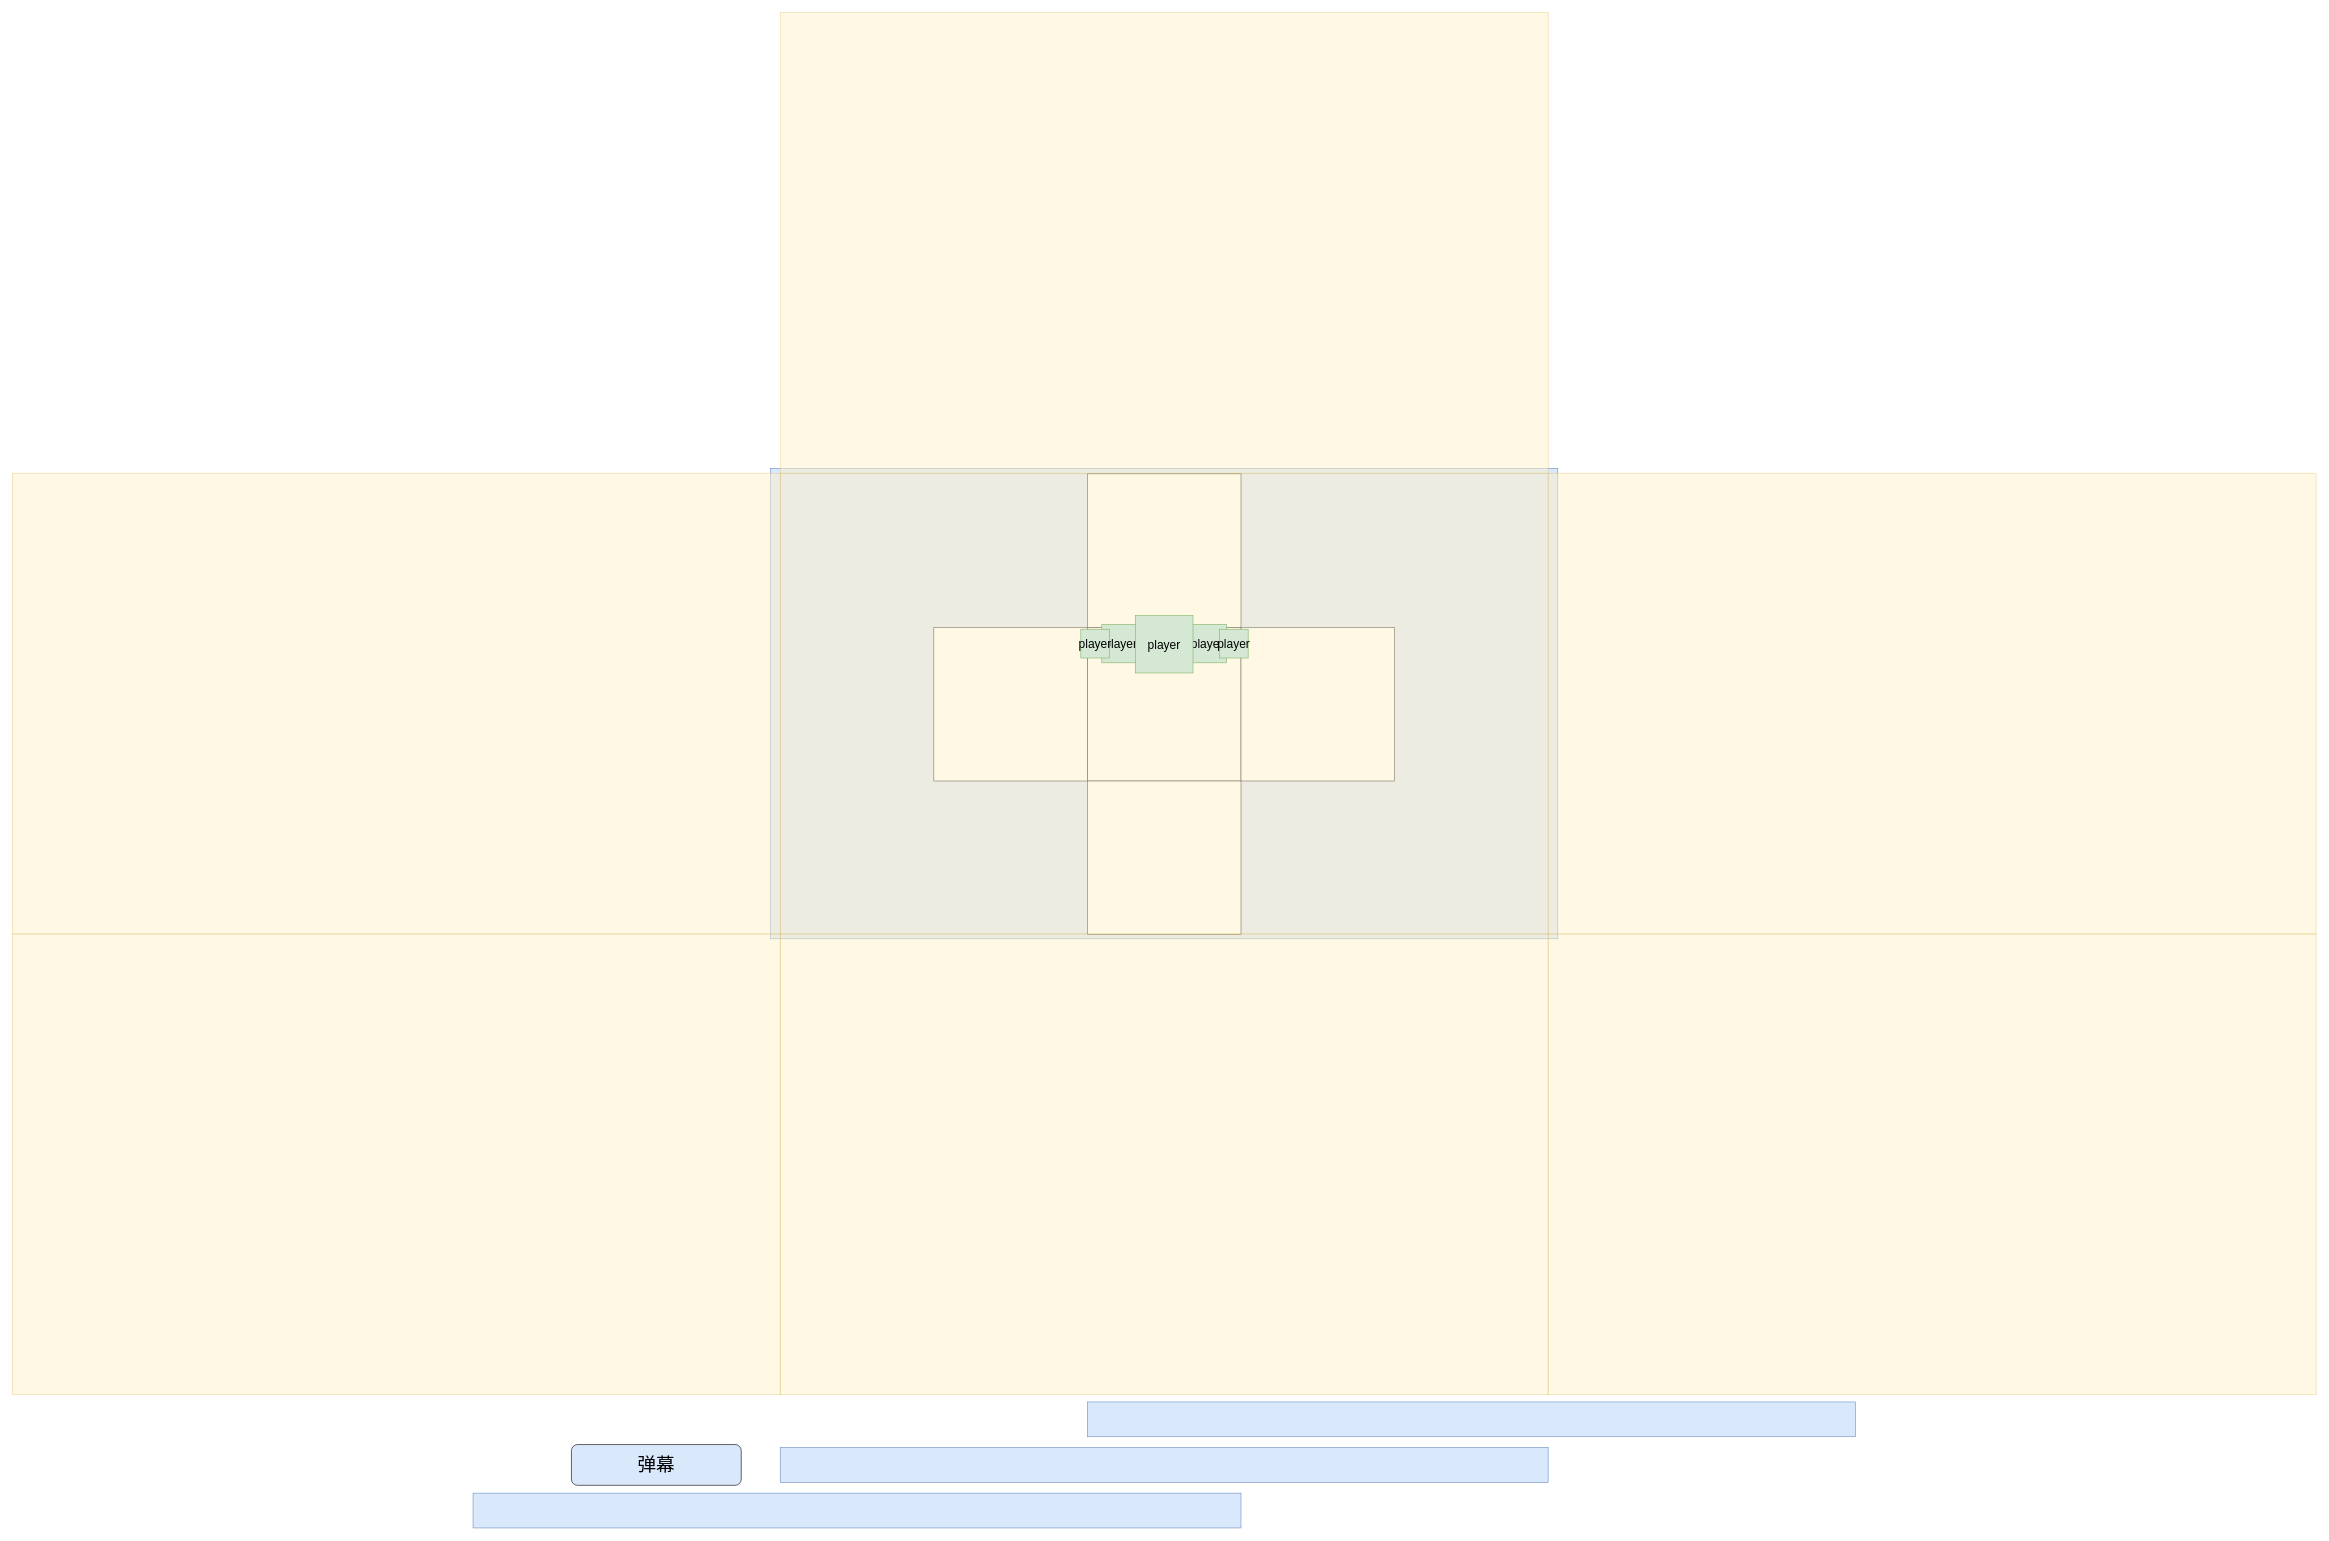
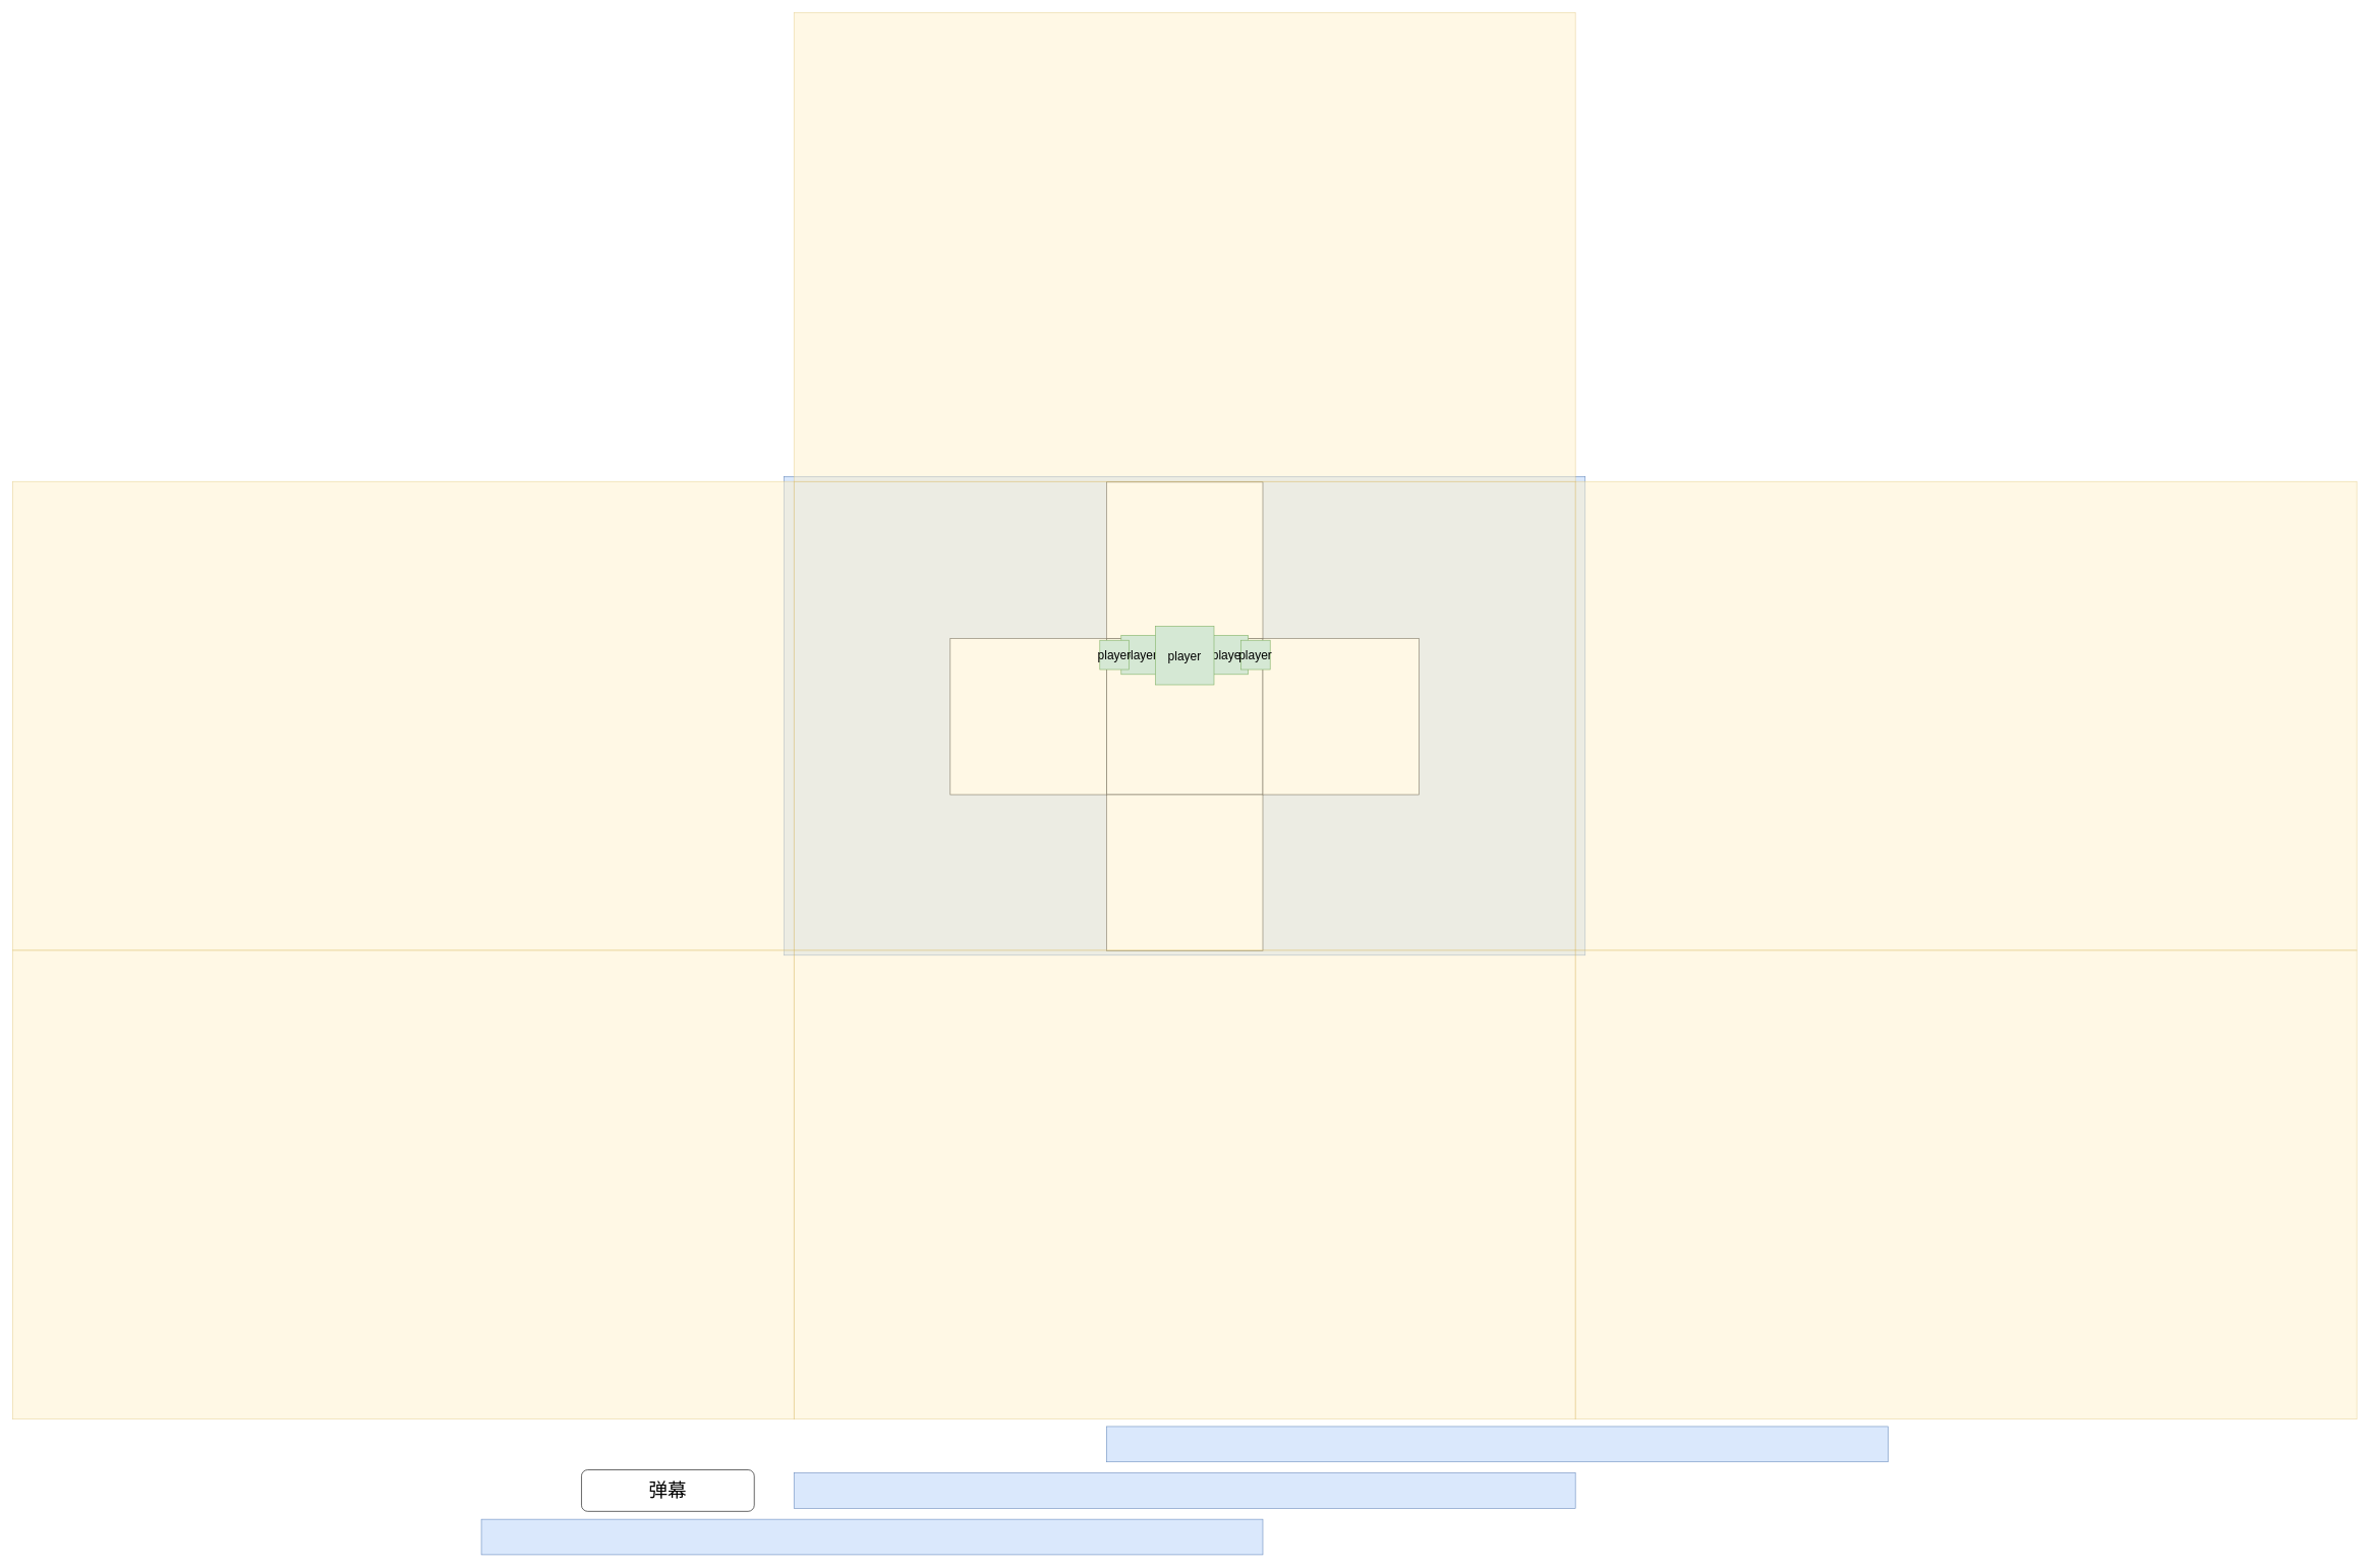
  <mxCell id="0" />
  <mxCell id="1" parent="0" />
  <mxCell id="2" value="" style="rounded=0;whiteSpace=wrap;html=1;fillColor=#dae8fc;strokeColor=#6c8ebf;" parent="1" vertex="1"><mxGeometry width="1312" height="784" as="geometry" x="1284" y="780" /></mxCell>
  <mxCell id="3" value="" style="group" vertex="1" connectable="0" parent="1"><mxGeometry x="1556" y="789" width="768" height="768" as="geometry" /></mxCell>
  <mxCell id="4" value="" style="rounded=0;whiteSpace=wrap;html=1;" parent="3" vertex="1"><mxGeometry x="256" y="256" width="256" height="256" as="geometry" /></mxCell>
  <mxCell id="5" value="" style="rounded=0;whiteSpace=wrap;html=1;" parent="3" vertex="1"><mxGeometry x="256" y="512" width="256" height="256" as="geometry" /></mxCell>
  <mxCell id="6" value="" style="rounded=0;whiteSpace=wrap;html=1;" parent="3" vertex="1"><mxGeometry x="256" width="256" height="256" as="geometry" /></mxCell>
  <mxCell id="7" value="" style="rounded=0;whiteSpace=wrap;html=1;" parent="3" vertex="1"><mxGeometry y="256" width="256" height="256" as="geometry" /></mxCell>
  <mxCell id="8" value="" style="rounded=0;whiteSpace=wrap;html=1;" parent="3" vertex="1"><mxGeometry x="512" y="256" width="256" height="256" as="geometry" /></mxCell>
  <mxCell id="9" value="" style="rounded=0;whiteSpace=wrap;html=1;fillColor=#fff2cc;strokeColor=#d6b656;opacity=50;" parent="1" vertex="1"><mxGeometry x="1300" y="788" width="1280" height="768" as="geometry" /></mxCell>
  <mxCell id="10" value="&lt;font style=&quot;font-size: 20px;&quot;&gt;player&lt;/font&gt;" style="rounded=0;whiteSpace=wrap;html=1;fillColor=#d5e8d4;strokeColor=#82b366;" parent="1" vertex="1"><mxGeometry x="1908" y="1048" width="64" height="64" as="geometry" /></mxCell>
  <mxCell id="11" value="" style="rounded=0;whiteSpace=wrap;html=1;fillColor=#fff2cc;strokeColor=#d6b656;opacity=50;" parent="1" vertex="1"><mxGeometry x="1300" y="1556" width="1280" height="768" as="geometry" /></mxCell>
  <mxCell id="12" value="" style="rounded=0;whiteSpace=wrap;html=1;fillColor=#fff2cc;strokeColor=#d6b656;opacity=50;" parent="1" vertex="1"><mxGeometry x="2580" y="788" width="1280" height="768" as="geometry" /></mxCell>
  <mxCell id="13" value="" style="rounded=0;whiteSpace=wrap;html=1;fillColor=#fff2cc;strokeColor=#d6b656;opacity=50;" parent="1" vertex="1"><mxGeometry x="2580" y="1556" width="1280" height="768" as="geometry" /></mxCell>
  <mxCell id="14" value="" style="rounded=0;whiteSpace=wrap;html=1;fillColor=#fff2cc;strokeColor=#d6b656;opacity=50;" parent="1" vertex="1"><mxGeometry x="20" y="788" width="1280" height="768" as="geometry" /></mxCell>
  <mxCell id="15" value="" style="rounded=0;whiteSpace=wrap;html=1;fillColor=#fff2cc;strokeColor=#d6b656;opacity=50;" parent="1" vertex="1"><mxGeometry x="20" y="1556" width="1280" height="768" as="geometry" /></mxCell>
  <mxCell id="16" value="" style="rounded=0;whiteSpace=wrap;html=1;fillColor=#dae8fc;strokeColor=#6c8ebf;" parent="1" vertex="1"><mxGeometry x="1300" y="2412" width="1280" height="58" as="geometry" /></mxCell>
  <mxCell id="17" value="" style="rounded=0;whiteSpace=wrap;html=1;fillColor=#dae8fc;strokeColor=#6c8ebf;" parent="1" vertex="1"><mxGeometry x="1812" y="2336" width="1280" height="58" as="geometry" /></mxCell>
  <mxCell id="18" value="" style="rounded=0;whiteSpace=wrap;html=1;fillColor=#dae8fc;strokeColor=#6c8ebf;" parent="1" vertex="1"><mxGeometry x="788" y="2488" width="1280" height="58" as="geometry" /></mxCell>
- <mxCell id="19" value="&lt;font style=&quot;font-size: 31px;&quot;&gt;弹幕&lt;/font&gt;" style="rounded=1;whiteSpace=wrap;html=1;fontSize=20;fillColor=#dae8fc;" parent="1" vertex="1"><mxGeometry x="952" y="2407" width="283" height="68" as="geometry" /></mxCell>
+ <mxCell id="19" value="&lt;font style=&quot;font-size: 31px;&quot;&gt;弹幕&lt;/font&gt;" style="rounded=1;whiteSpace=wrap;html=1;fontSize=20;" parent="1" vertex="1"><mxGeometry x="952" y="2407" width="283" height="68" as="geometry" /></mxCell>
  <mxCell id="20" value="" style="rounded=0;whiteSpace=wrap;html=1;fillColor=#fff2cc;strokeColor=#d6b656;opacity=50;" parent="1" vertex="1"><mxGeometry x="1300" y="20" width="1280" height="768" as="geometry" /></mxCell>
  <mxCell id="21" value="&lt;font style=&quot;font-size: 20px;&quot;&gt;player&lt;/font&gt;" style="rounded=0;whiteSpace=wrap;html=1;fillColor=#d5e8d4;strokeColor=#82b366;aspect=fixed;" vertex="1" parent="1"><mxGeometry x="1980" y="1040" width="64" height="64" as="geometry" /></mxCell>
  <mxCell id="22" value="&lt;font style=&quot;font-size: 20px;&quot;&gt;player&lt;/font&gt;" style="rounded=0;whiteSpace=wrap;html=1;fillColor=#d5e8d4;strokeColor=#82b366;aspect=fixed;" vertex="1" parent="1"><mxGeometry x="1836" y="1040" width="64" height="64" as="geometry" /></mxCell>
  <mxCell id="23" value="&lt;font style=&quot;font-size: 20px;&quot;&gt;player&lt;/font&gt;" style="rounded=0;whiteSpace=wrap;html=1;fillColor=#d5e8d4;strokeColor=#82b366;aspect=fixed;" vertex="1" parent="1"><mxGeometry x="1892" y="1025" width="96" height="96" as="geometry" /></mxCell>
  <mxCell id="24" value="&lt;font style=&quot;font-size: 20px;&quot;&gt;player&lt;/font&gt;" style="rounded=0;whiteSpace=wrap;html=1;fillColor=#d5e8d4;strokeColor=#82b366;aspect=fixed;" vertex="1" parent="1"><mxGeometry x="1801" y="1048" width="48" height="48" as="geometry" /></mxCell>
  <mxCell id="25" value="&lt;font style=&quot;font-size: 20px;&quot;&gt;player&lt;/font&gt;" style="rounded=0;whiteSpace=wrap;html=1;fillColor=#d5e8d4;strokeColor=#82b366;aspect=fixed;" vertex="1" parent="1"><mxGeometry x="2032" y="1048" width="48" height="48" as="geometry" /></mxCell>
